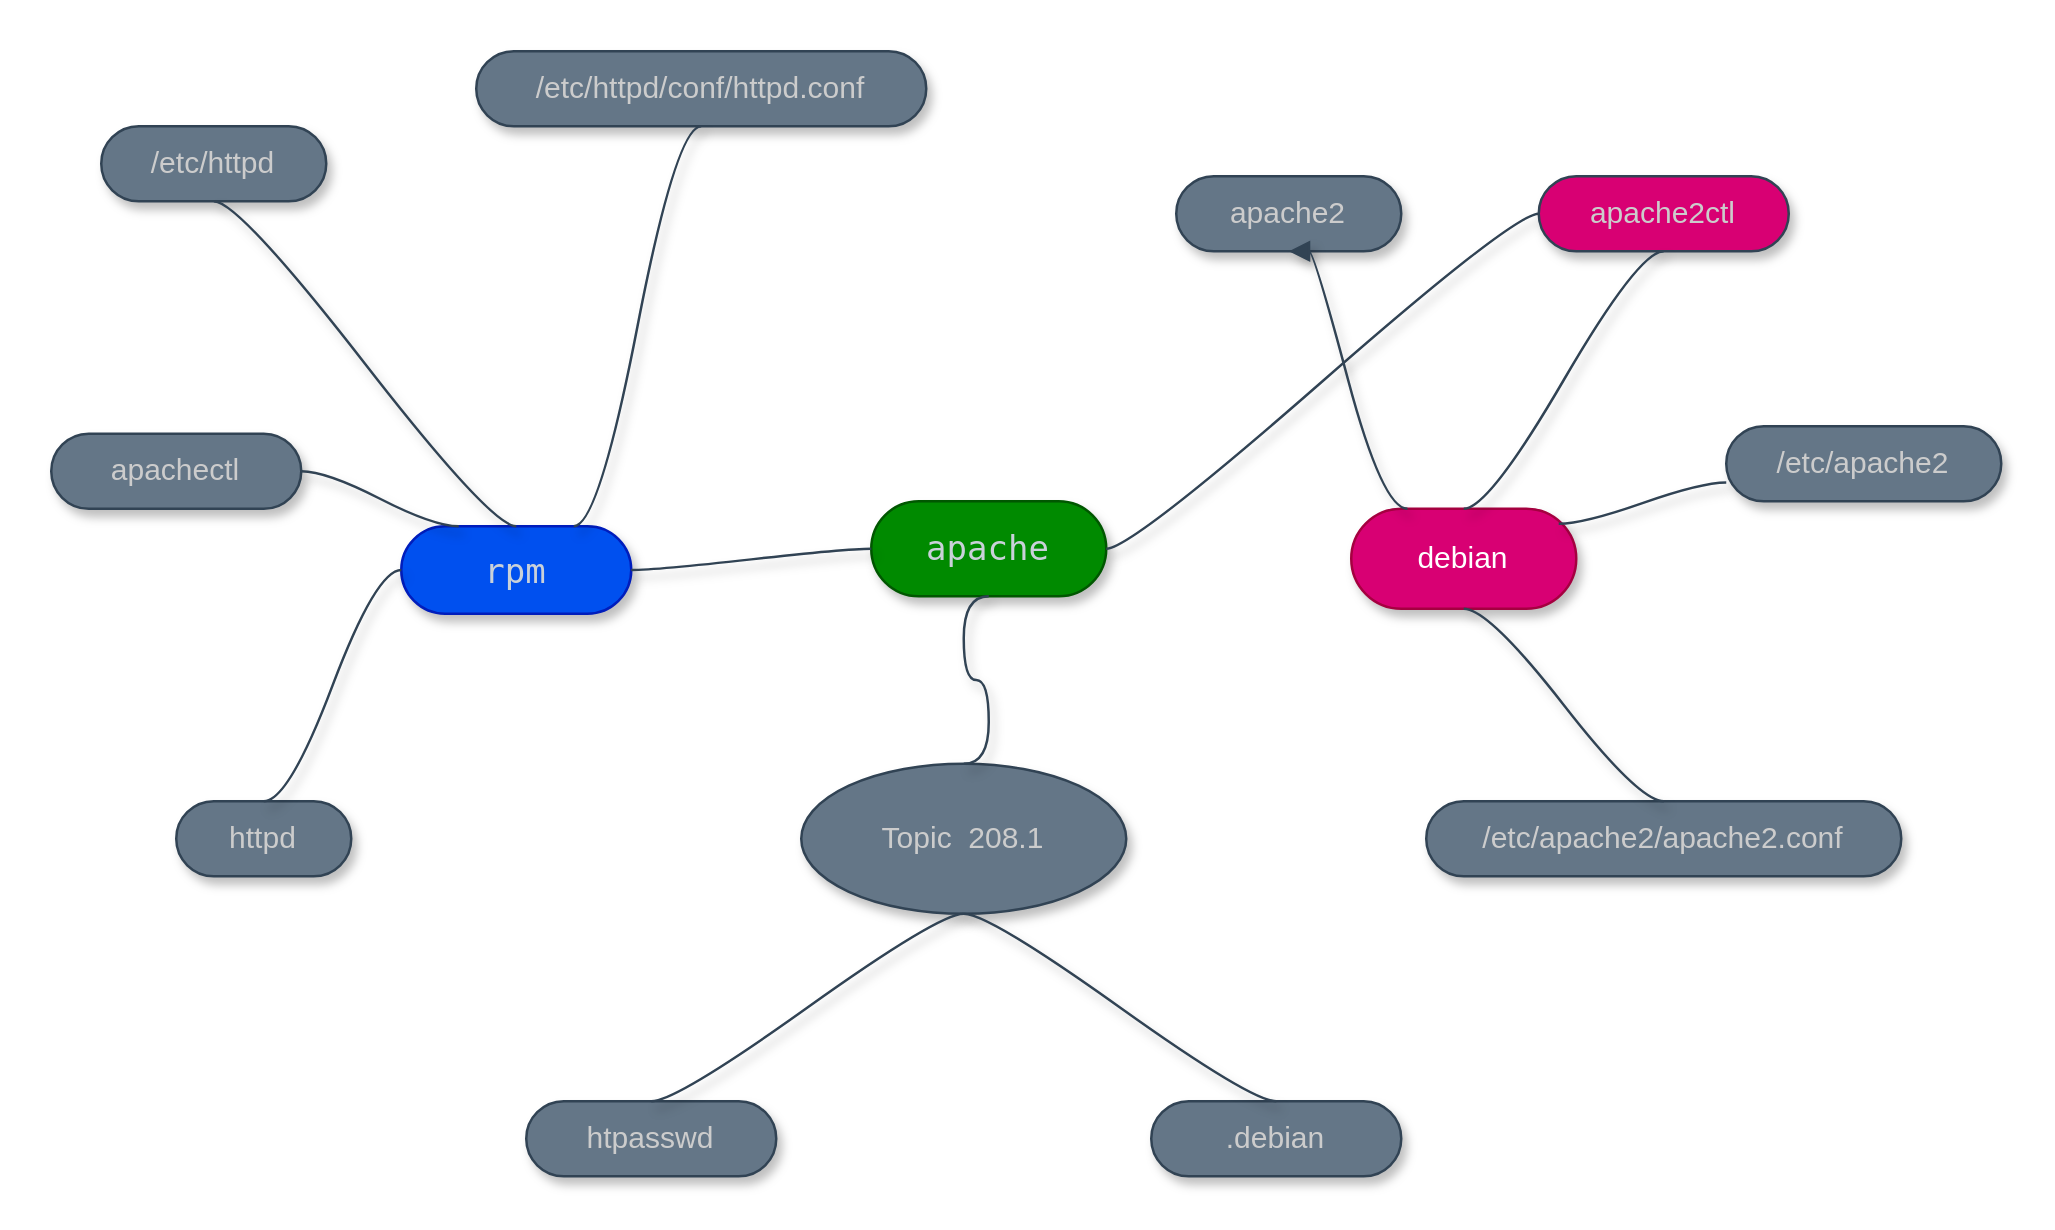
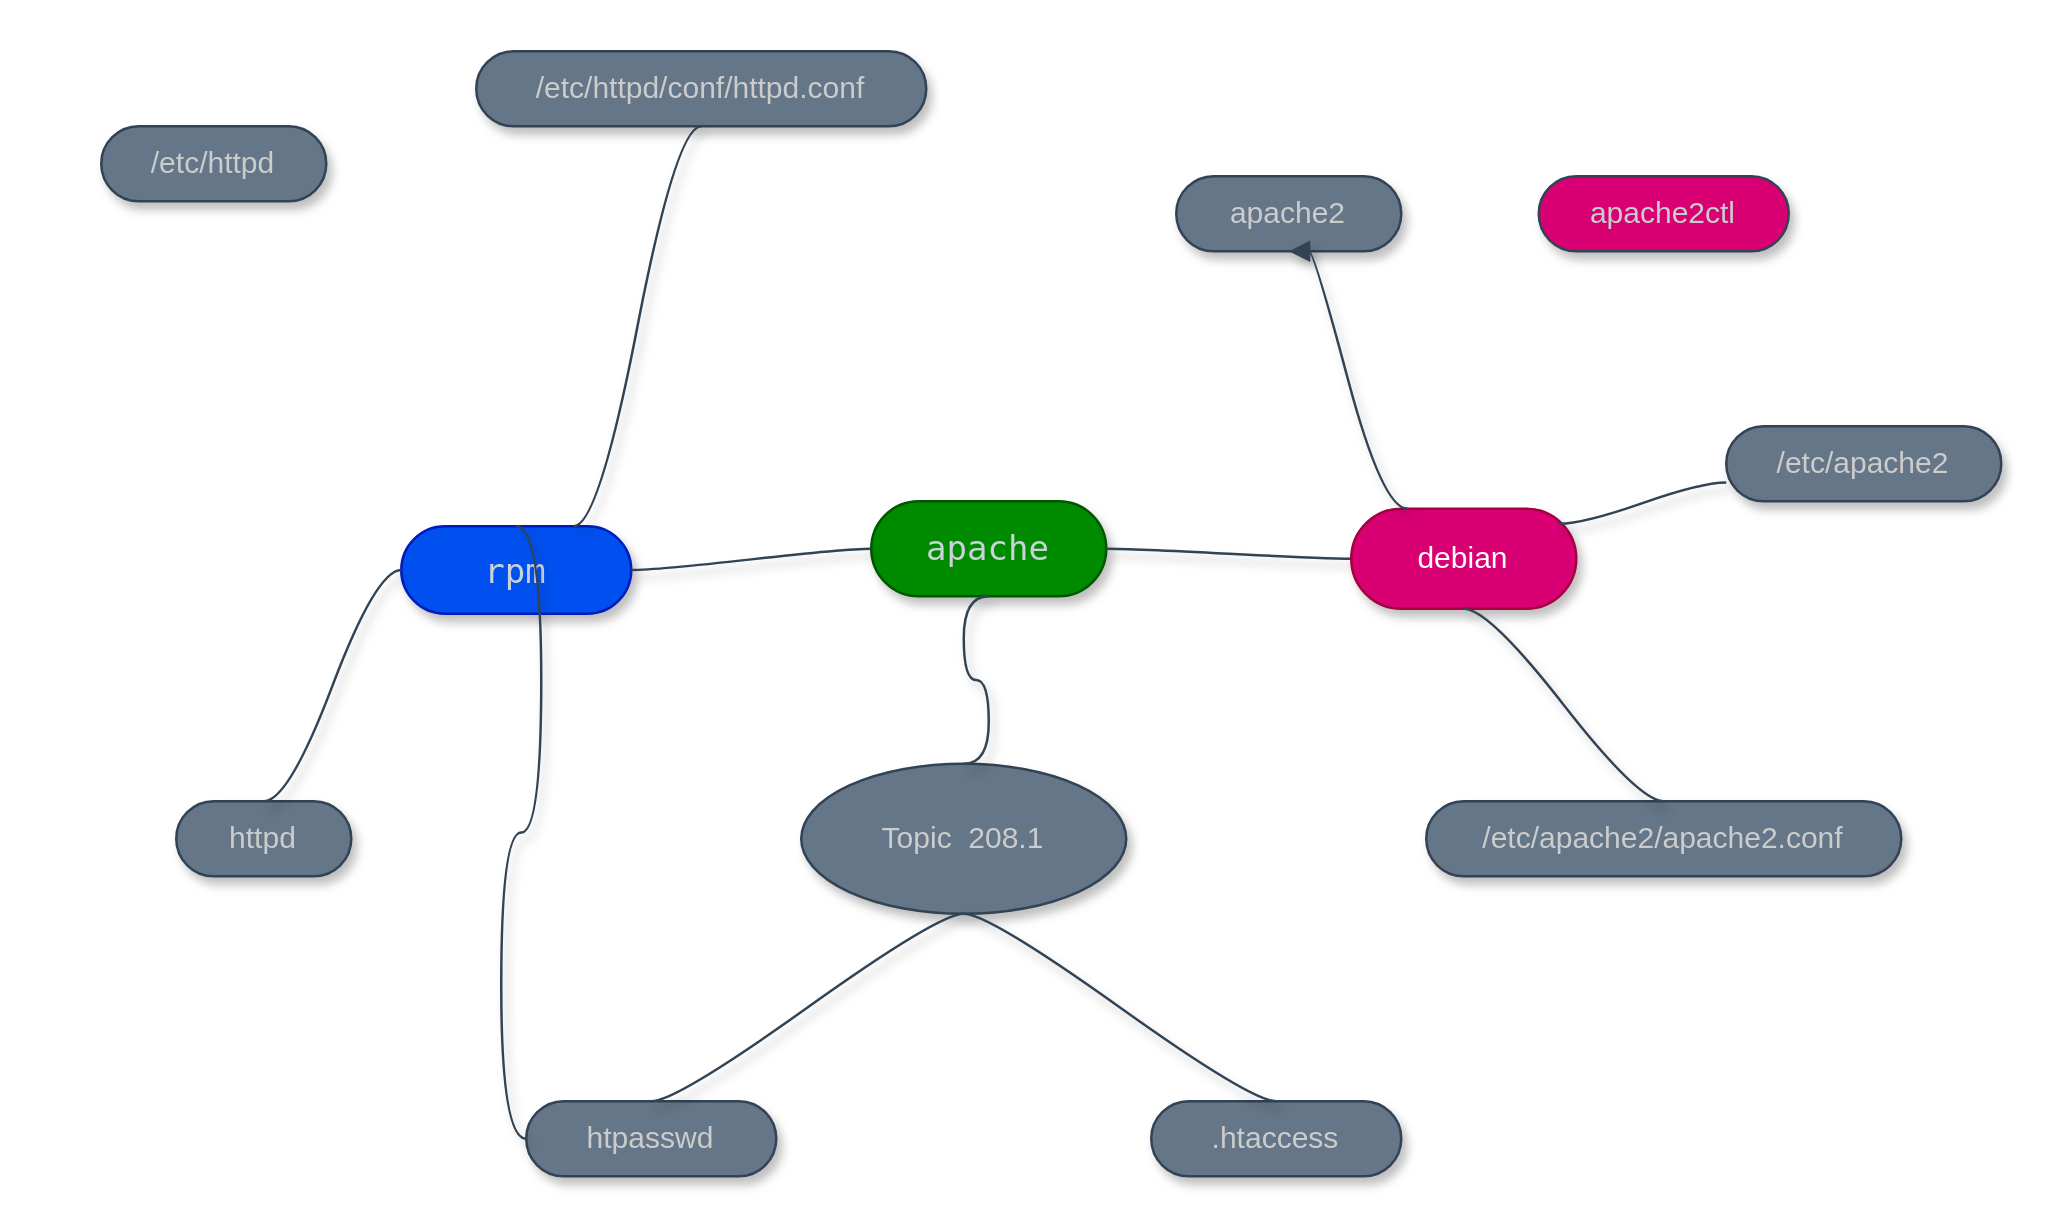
  <mxCell id="0" />
  <mxCell id="1" parent="0" />
  <mxCell id="2" value="Topic&amp;nbsp; 208.1" style="ellipse;whiteSpace=wrap;html=1;align=center;treeFolding=1;treeMoving=1;newEdgeStyle={&quot;edgeStyle&quot;:&quot;entityRelationEdgeStyle&quot;,&quot;startArrow&quot;:&quot;none&quot;,&quot;endArrow&quot;:&quot;none&quot;,&quot;segment&quot;:10,&quot;curved&quot;:1};fillColor=#647687;fontColor=#CCCCCC;strokeColor=#314354;shadow=1;sketch=0;" parent="1" vertex="1"><mxGeometry x="320" y="305" width="130" height="60" as="geometry" /></mxCell>
- <mxCell id="3" value=".debian" style="whiteSpace=wrap;html=1;rounded=1;arcSize=50;align=center;verticalAlign=middle;strokeWidth=1;autosize=1;spacing=4;treeFolding=1;treeMoving=1;newEdgeStyle={&quot;edgeStyle&quot;:&quot;entityRelationEdgeStyle&quot;,&quot;startArrow&quot;:&quot;none&quot;,&quot;endArrow&quot;:&quot;none&quot;,&quot;segment&quot;:10,&quot;curved&quot;:1};fillColor=#647687;fontColor=#CCCCCC;strokeColor=#314354;shadow=1;sketch=0;" parent="1" vertex="1"><mxGeometry x="460" y="440" width="100" height="30" as="geometry" /></mxCell>
+ <mxCell id="3" value=".htaccess" style="whiteSpace=wrap;html=1;rounded=1;arcSize=50;align=center;verticalAlign=middle;strokeWidth=1;autosize=1;spacing=4;treeFolding=1;treeMoving=1;newEdgeStyle={&quot;edgeStyle&quot;:&quot;entityRelationEdgeStyle&quot;,&quot;startArrow&quot;:&quot;none&quot;,&quot;endArrow&quot;:&quot;none&quot;,&quot;segment&quot;:10,&quot;curved&quot;:1};fillColor=#647687;fontColor=#CCCCCC;strokeColor=#314354;shadow=1;sketch=0;" parent="1" vertex="1"><mxGeometry x="460" y="440" width="100" height="30" as="geometry" /></mxCell>
  <mxCell id="4" value="" style="edgeStyle=entityRelationEdgeStyle;startArrow=none;endArrow=none;segment=10;curved=1;exitX=0.5;exitY=1;exitDx=0;exitDy=0;fillColor=#647687;strokeColor=#314354;shadow=1;fontColor=#CCCCCC;sketch=0;entryX=0.5;entryY=0;entryDx=0;entryDy=0;" parent="1" source="2" target="3" edge="1"><mxGeometry relative="1" as="geometry"><mxPoint x="329.02" y="405" as="sourcePoint" /></mxGeometry></mxCell>
  <mxCell id="5" value="&lt;pre style=&quot;box-sizing: border-box ; font-family: , , &amp;quot;sf mono&amp;quot; , &amp;quot;menlo&amp;quot; , &amp;quot;consolas&amp;quot; , &amp;quot;liberation mono&amp;quot; , monospace ; font-size: 13.6px ; margin-top: 0px ; margin-bottom: 0px ; overflow-wrap: normal ; padding: 16px ; overflow: auto ; line-height: 1.45 ; border-radius: 6px ; word-break: normal ; color: rgb(201 , 209 , 217)&quot;&gt;apache&lt;/pre&gt;" style="whiteSpace=wrap;html=1;rounded=1;arcSize=50;align=center;verticalAlign=middle;strokeWidth=1;autosize=1;spacing=4;treeFolding=1;treeMoving=1;newEdgeStyle={&quot;edgeStyle&quot;:&quot;entityRelationEdgeStyle&quot;,&quot;startArrow&quot;:&quot;none&quot;,&quot;endArrow&quot;:&quot;none&quot;,&quot;segment&quot;:10,&quot;curved&quot;:1};fillColor=#008a00;fontColor=#ffffff;strokeColor=#005700;shadow=1;sketch=0;" parent="1" vertex="1"><mxGeometry x="348" y="200" width="94" height="38" as="geometry" /></mxCell>
  <mxCell id="6" value="" style="edgeStyle=entityRelationEdgeStyle;startArrow=none;endArrow=none;segment=10;curved=1;exitX=0.5;exitY=0;exitDx=0;exitDy=0;fillColor=#647687;strokeColor=#314354;fontColor=#CCCCCC;shadow=1;sketch=0;entryX=0.5;entryY=1;entryDx=0;entryDy=0;" parent="1" source="2" target="5" edge="1"><mxGeometry relative="1" as="geometry"><mxPoint x="500" y="355" as="sourcePoint" /></mxGeometry></mxCell>
- <mxCell id="7" value="" style="edgeStyle=entityRelationEdgeStyle;startArrow=none;endArrow=none;segment=10;curved=1;exitX=1;exitY=0.5;exitDx=0;exitDy=0;fillColor=#647687;strokeColor=#314354;shadow=1;fontColor=#CCCCCC;sketch=0;" parent="1" source="5" target="19" edge="1"><mxGeometry relative="1" as="geometry"><mxPoint x="382" y="219" as="sourcePoint" /><mxPoint x="130" y="250" as="targetPoint" /></mxGeometry></mxCell>
+ <mxCell id="7" value="" style="edgeStyle=entityRelationEdgeStyle;startArrow=none;endArrow=none;segment=10;curved=1;exitX=1;exitY=0.5;exitDx=0;exitDy=0;fillColor=#647687;strokeColor=#314354;shadow=1;fontColor=#CCCCCC;sketch=0;entryX=0;entryY=0.5;entryDx=0;entryDy=0;" parent="1" source="5" target="14" edge="1"><mxGeometry relative="1" as="geometry"><mxPoint x="382" y="219" as="sourcePoint" /><mxPoint x="130" y="250" as="targetPoint" /></mxGeometry></mxCell>
  <mxCell id="8" value="&lt;pre style=&quot;box-sizing: border-box ; font-family: , , &amp;quot;sf mono&amp;quot; , &amp;quot;menlo&amp;quot; , &amp;quot;consolas&amp;quot; , &amp;quot;liberation mono&amp;quot; , monospace ; font-size: 13.6px ; margin-top: 0px ; margin-bottom: 0px ; overflow-wrap: normal ; padding: 16px ; overflow: auto ; line-height: 1.45 ; border-radius: 6px ; word-break: normal ; color: rgb(201 , 209 , 217)&quot;&gt;rpm&lt;/pre&gt;" style="whiteSpace=wrap;html=1;rounded=1;arcSize=50;align=center;verticalAlign=middle;strokeWidth=1;autosize=1;spacing=4;treeFolding=1;treeMoving=1;newEdgeStyle={&quot;edgeStyle&quot;:&quot;entityRelationEdgeStyle&quot;,&quot;startArrow&quot;:&quot;none&quot;,&quot;endArrow&quot;:&quot;none&quot;,&quot;segment&quot;:10,&quot;curved&quot;:1};fillColor=#0050ef;fontColor=#ffffff;strokeColor=#001DBC;shadow=1;sketch=0;" parent="1" vertex="1"><mxGeometry x="160" y="210" width="92" height="35" as="geometry" /></mxCell>
  <mxCell id="9" value="" style="edgeStyle=entityRelationEdgeStyle;startArrow=none;endArrow=none;segment=10;curved=1;fillColor=#647687;strokeColor=#314354;shadow=1;fontColor=#CCCCCC;sketch=0;exitX=0;exitY=0.5;exitDx=0;exitDy=0;entryX=1;entryY=0.5;entryDx=0;entryDy=0;" parent="1" source="5" target="8" edge="1"><mxGeometry relative="1" as="geometry"><mxPoint x="328" y="219" as="sourcePoint" /></mxGeometry></mxCell>
  <mxCell id="10" value="htpasswd" style="whiteSpace=wrap;html=1;rounded=1;arcSize=50;align=center;verticalAlign=middle;strokeWidth=1;autosize=1;spacing=4;treeFolding=1;treeMoving=1;newEdgeStyle={&quot;edgeStyle&quot;:&quot;entityRelationEdgeStyle&quot;,&quot;startArrow&quot;:&quot;none&quot;,&quot;endArrow&quot;:&quot;none&quot;,&quot;segment&quot;:10,&quot;curved&quot;:1};fillColor=#647687;fontColor=#CCCCCC;strokeColor=#314354;shadow=1;sketch=0;" parent="1" vertex="1"><mxGeometry x="210" y="440" width="100" height="30" as="geometry" /></mxCell>
  <mxCell id="11" value="" style="edgeStyle=entityRelationEdgeStyle;startArrow=none;endArrow=none;segment=10;curved=1;exitX=0.5;exitY=1;exitDx=0;exitDy=0;fillColor=#647687;strokeColor=#314354;shadow=1;fontColor=#CCCCCC;sketch=0;entryX=0.5;entryY=0;entryDx=0;entryDy=0;" parent="1" source="2" target="10" edge="1"><mxGeometry relative="1" as="geometry"><mxPoint x="330" y="365" as="sourcePoint" /></mxGeometry></mxCell>
- <mxCell id="12" value="apachectl" style="whiteSpace=wrap;html=1;rounded=1;arcSize=50;align=center;verticalAlign=middle;strokeWidth=1;autosize=1;spacing=4;treeFolding=1;treeMoving=1;newEdgeStyle={&quot;edgeStyle&quot;:&quot;entityRelationEdgeStyle&quot;,&quot;startArrow&quot;:&quot;none&quot;,&quot;endArrow&quot;:&quot;none&quot;,&quot;segment&quot;:10,&quot;curved&quot;:1};fillColor=#647687;fontColor=#CCCCCC;strokeColor=#314354;shadow=1;sketch=0;" parent="1" vertex="1"><mxGeometry x="20" y="173" width="100" height="30" as="geometry" /></mxCell>
- <mxCell id="13" value="" style="edgeStyle=entityRelationEdgeStyle;startArrow=none;endArrow=none;segment=10;curved=1;exitX=0.25;exitY=0;exitDx=0;exitDy=0;fillColor=#647687;strokeColor=#314354;shadow=1;fontColor=#CCCCCC;sketch=0;entryX=1;entryY=0.5;entryDx=0;entryDy=0;" parent="1" source="8" target="12" edge="1"><mxGeometry relative="1" as="geometry"><mxPoint x="330" y="375" as="sourcePoint" /></mxGeometry></mxCell>
  <mxCell id="14" value="debian" style="whiteSpace=wrap;html=1;rounded=1;arcSize=50;align=center;verticalAlign=middle;strokeWidth=1;autosize=1;spacing=4;treeFolding=1;treeMoving=1;newEdgeStyle={&quot;edgeStyle&quot;:&quot;entityRelationEdgeStyle&quot;,&quot;startArrow&quot;:&quot;none&quot;,&quot;endArrow&quot;:&quot;none&quot;,&quot;segment&quot;:10,&quot;curved&quot;:1};fillColor=#d80073;fontColor=#ffffff;strokeColor=#A50040;shadow=1;sketch=0;" parent="1" vertex="1"><mxGeometry x="540" y="203" width="90" height="40" as="geometry" /></mxCell>
  <mxCell id="15" value="httpd" style="whiteSpace=wrap;html=1;rounded=1;arcSize=50;align=center;verticalAlign=middle;strokeWidth=1;autosize=1;spacing=4;treeFolding=1;treeMoving=1;newEdgeStyle={&quot;edgeStyle&quot;:&quot;entityRelationEdgeStyle&quot;,&quot;startArrow&quot;:&quot;none&quot;,&quot;endArrow&quot;:&quot;none&quot;,&quot;segment&quot;:10,&quot;curved&quot;:1};fillColor=#647687;fontColor=#CCCCCC;strokeColor=#314354;shadow=1;sketch=0;" parent="1" vertex="1"><mxGeometry x="70" y="320" width="70" height="30" as="geometry" /></mxCell>
  <mxCell id="16" value="" style="edgeStyle=entityRelationEdgeStyle;startArrow=none;endArrow=none;segment=10;curved=1;fillColor=#647687;strokeColor=#314354;shadow=1;fontColor=#CCCCCC;sketch=0;entryX=0.5;entryY=0;entryDx=0;entryDy=0;exitX=0;exitY=0.5;exitDx=0;exitDy=0;" parent="1" source="8" target="15" edge="1"><mxGeometry relative="1" as="geometry"><mxPoint x="690" y="60" as="sourcePoint" /></mxGeometry></mxCell>
  <mxCell id="17" value="apache2" style="whiteSpace=wrap;html=1;rounded=1;arcSize=50;align=center;verticalAlign=middle;strokeWidth=1;autosize=1;spacing=4;treeFolding=1;treeMoving=1;newEdgeStyle={&quot;edgeStyle&quot;:&quot;entityRelationEdgeStyle&quot;,&quot;startArrow&quot;:&quot;none&quot;,&quot;endArrow&quot;:&quot;none&quot;,&quot;segment&quot;:10,&quot;curved&quot;:1};fillColor=#647687;fontColor=#CCCCCC;strokeColor=#314354;shadow=1;sketch=0;" parent="1" vertex="1"><mxGeometry x="470" y="70" width="90" height="30" as="geometry" /></mxCell>
  <mxCell id="18" value="" style="edgeStyle=entityRelationEdgeStyle;startArrow=none;endArrow=block;segment=10;curved=1;exitX=0.25;exitY=0;exitDx=0;exitDy=0;fillColor=#647687;strokeColor=#314354;shadow=1;fontColor=#CCCCCC;sketch=0;entryX=0.5;entryY=1;entryDx=0;entryDy=0;" parent="1" source="14" target="17" edge="1"><mxGeometry relative="1" as="geometry"><mxPoint x="540" y="100" as="sourcePoint" /></mxGeometry></mxCell>
  <mxCell id="19" value="apache2ctl" style="whiteSpace=wrap;html=1;rounded=1;arcSize=50;align=center;verticalAlign=middle;strokeWidth=1;autosize=1;spacing=4;treeFolding=1;treeMoving=1;newEdgeStyle={&quot;edgeStyle&quot;:&quot;entityRelationEdgeStyle&quot;,&quot;startArrow&quot;:&quot;none&quot;,&quot;endArrow&quot;:&quot;none&quot;,&quot;segment&quot;:10,&quot;curved&quot;:1};fillColor=#d80073;fontColor=#CCCCCC;strokeColor=#314354;shadow=1;sketch=0;" parent="1" vertex="1"><mxGeometry x="615" y="70" width="100" height="30" as="geometry" /></mxCell>
- <mxCell id="20" value="" style="edgeStyle=entityRelationEdgeStyle;startArrow=none;endArrow=none;segment=10;curved=1;exitX=0.5;exitY=0;exitDx=0;exitDy=0;fillColor=#647687;strokeColor=#314354;shadow=1;fontColor=#CCCCCC;sketch=0;entryX=0.5;entryY=1;entryDx=0;entryDy=0;" parent="1" source="14" target="19" edge="1"><mxGeometry relative="1" as="geometry"><mxPoint x="789.972" y="50" as="sourcePoint" /></mxGeometry></mxCell>
  <mxCell id="21" value="/etc/httpd" style="whiteSpace=wrap;html=1;rounded=1;arcSize=50;align=center;verticalAlign=middle;strokeWidth=1;autosize=1;spacing=4;treeFolding=1;treeMoving=1;newEdgeStyle={&quot;edgeStyle&quot;:&quot;entityRelationEdgeStyle&quot;,&quot;startArrow&quot;:&quot;none&quot;,&quot;endArrow&quot;:&quot;none&quot;,&quot;segment&quot;:10,&quot;curved&quot;:1};fillColor=#647687;fontColor=#CCCCCC;strokeColor=#314354;shadow=1;sketch=0;" parent="1" vertex="1"><mxGeometry x="40" y="50" width="90" height="30" as="geometry" /></mxCell>
- <mxCell id="22" value="" style="edgeStyle=entityRelationEdgeStyle;startArrow=none;endArrow=none;segment=10;curved=1;fillColor=#647687;strokeColor=#314354;shadow=1;fontColor=#CCCCCC;sketch=0;entryX=0.5;entryY=1;entryDx=0;entryDy=0;exitX=0.5;exitY=0;exitDx=0;exitDy=0;" parent="1" source="8" target="21" edge="1"><mxGeometry relative="1" as="geometry"><mxPoint x="272" y="87.5" as="sourcePoint" /></mxGeometry></mxCell>
+ <mxCell id="22" value="" style="edgeStyle=entityRelationEdgeStyle;startArrow=none;endArrow=none;segment=10;curved=1;fillColor=#647687;strokeColor=#314354;shadow=1;fontColor=#CCCCCC;sketch=0;exitX=0.5;exitY=0;exitDx=0;exitDy=0;" parent="1" source="8" target="10" edge="1"><mxGeometry relative="1" as="geometry"><mxPoint x="272" y="87.5" as="sourcePoint" /></mxGeometry></mxCell>
  <mxCell id="23" value="/etc/httpd/conf/httpd.conf" style="whiteSpace=wrap;html=1;rounded=1;arcSize=50;align=center;verticalAlign=middle;strokeWidth=1;autosize=1;spacing=4;treeFolding=1;treeMoving=1;newEdgeStyle={&quot;edgeStyle&quot;:&quot;entityRelationEdgeStyle&quot;,&quot;startArrow&quot;:&quot;none&quot;,&quot;endArrow&quot;:&quot;none&quot;,&quot;segment&quot;:10,&quot;curved&quot;:1};fillColor=#647687;fontColor=#CCCCCC;strokeColor=#314354;shadow=1;sketch=0;" parent="1" vertex="1"><mxGeometry x="190" y="20" width="180" height="30" as="geometry" /></mxCell>
  <mxCell id="24" value="" style="edgeStyle=entityRelationEdgeStyle;startArrow=none;endArrow=none;segment=10;curved=1;fillColor=#647687;strokeColor=#314354;shadow=1;fontColor=#CCCCCC;sketch=0;entryX=0.5;entryY=1;entryDx=0;entryDy=0;exitX=0.75;exitY=0;exitDx=0;exitDy=0;" parent="1" source="8" edge="1" target="23"><mxGeometry relative="1" as="geometry"><mxPoint x="282" y="97.5" as="sourcePoint" /><mxPoint x="280" y="0" as="targetPoint" /></mxGeometry></mxCell>
  <mxCell id="25" value="/etc/apache2" style="whiteSpace=wrap;html=1;rounded=1;arcSize=50;align=center;verticalAlign=middle;strokeWidth=1;autosize=1;spacing=4;treeFolding=1;treeMoving=1;newEdgeStyle={&quot;edgeStyle&quot;:&quot;entityRelationEdgeStyle&quot;,&quot;startArrow&quot;:&quot;none&quot;,&quot;endArrow&quot;:&quot;none&quot;,&quot;segment&quot;:10,&quot;curved&quot;:1};fillColor=#647687;fontColor=#CCCCCC;strokeColor=#314354;shadow=1;sketch=0;" parent="1" vertex="1"><mxGeometry x="690" y="170" width="110" height="30" as="geometry" /></mxCell>
  <mxCell id="26" value="" style="edgeStyle=entityRelationEdgeStyle;startArrow=none;endArrow=none;segment=10;curved=1;fillColor=#647687;strokeColor=#314354;shadow=1;fontColor=#CCCCCC;sketch=0;entryX=0;entryY=0.75;entryDx=0;entryDy=0;exitX=0.922;exitY=0.15;exitDx=0;exitDy=0;exitPerimeter=0;" parent="1" source="14" target="25" edge="1"><mxGeometry relative="1" as="geometry"><mxPoint x="572" y="-142.5" as="sourcePoint" /></mxGeometry></mxCell>
  <mxCell id="27" value="/etc/apache2/apache2.conf" style="whiteSpace=wrap;html=1;rounded=1;arcSize=50;align=center;verticalAlign=middle;strokeWidth=1;autosize=1;spacing=4;treeFolding=1;treeMoving=1;newEdgeStyle={&quot;edgeStyle&quot;:&quot;entityRelationEdgeStyle&quot;,&quot;startArrow&quot;:&quot;none&quot;,&quot;endArrow&quot;:&quot;none&quot;,&quot;segment&quot;:10,&quot;curved&quot;:1};fillColor=#647687;fontColor=#CCCCCC;strokeColor=#314354;shadow=1;sketch=0;" parent="1" vertex="1"><mxGeometry x="570" y="320" width="190" height="30" as="geometry" /></mxCell>
  <mxCell id="28" value="" style="edgeStyle=entityRelationEdgeStyle;startArrow=none;endArrow=none;segment=10;curved=1;fillColor=#647687;strokeColor=#314354;shadow=1;fontColor=#CCCCCC;sketch=0;entryX=0.5;entryY=0;entryDx=0;entryDy=0;exitX=0.5;exitY=1;exitDx=0;exitDy=0;" parent="1" source="14" target="27" edge="1"><mxGeometry relative="1" as="geometry"><mxPoint x="602.98" y="136" as="sourcePoint" /></mxGeometry></mxCell>
